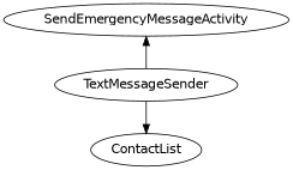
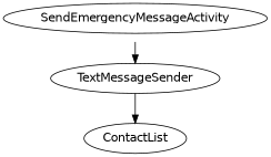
  digraph {
    concentrate=true
    fontname="DejaVu Sans"
    node [fontname="DejaVu Sans"]
    edge [fontname="DejaVu Sans"]
    SendEmergencyMessageActivity
    TextMessageSender
    ContactList
-   TextMessageSender -> SendEmergencyMessageActivity
+   SendEmergencyMessageActivity -> TextMessageSender
    TextMessageSender -> ContactList
  }
